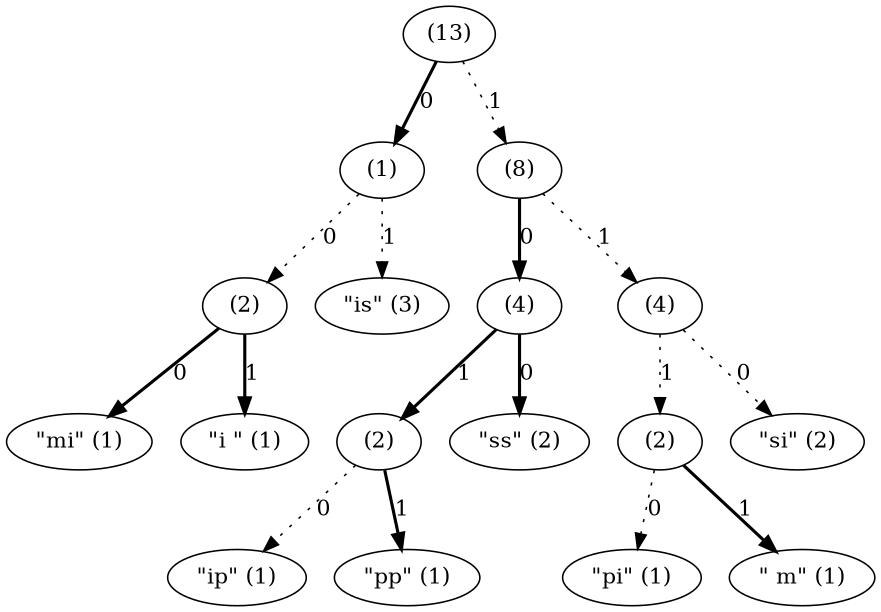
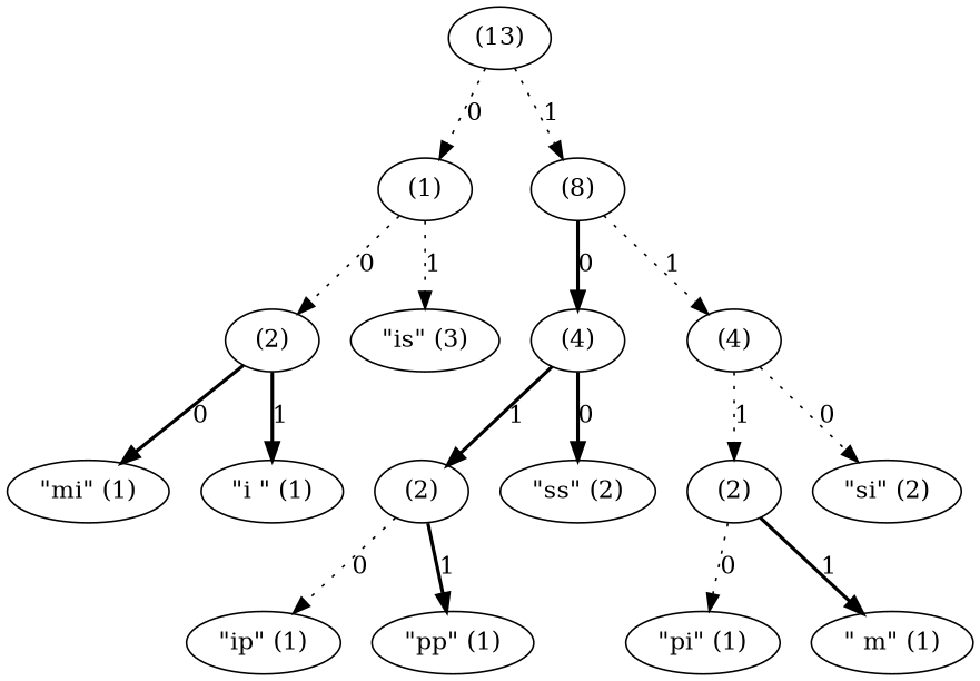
  digraph {
    edge [style=dotted]
    n1 [label="\"pi\" (1)"]
    n2 [label="\" m\" (1)"]
    n3 [label="(2)"]
    n4 [label="\"mi\" (1)"]
    n5 [label="\"i \" (1)"]
    n6 [label="(2)"]
    n7 [label="\"ip\" (1)"]
    n8 [label="\"pp\" (1)"]
    n9 [label="(2)"]
    n10 [label="\"ss\" (2)"]
    n11 [label="(4)"]
    n12 [label="\"si\" (2)"]
    n13 [label="(4)"]
    n14 [label="\"is\" (3)"]
    n15 [label="(1)"]
    n16 [label="(8)"]
    n17 [label="(13)"]
    n3 -> n1 [label=0]
    n3 -> n2 [label=1 style=bold]
    n6 -> n4 [label=0 style=bold]
    n6 -> n5 [label=1 style=bold]
    n9 -> n7 [label=0]
    n9 -> n8 [label=1 style=bold]
    n11 -> n9 [label=1 style=bold]
    n11 -> n10 [label=0 style=bold]
    n13 -> n3 [label=1]
    n13 -> n12 [label=0]
    n15 -> n6 [label=0]
    n15 -> n14 [label=1]
    n16 -> n11 [label=0 style=bold]
    n16 -> n13 [label=1]
-   n17 -> n15 [label=0 style=bold]
+   n17 -> n15 [label=0]
    n17 -> n16 [label=1]
  }
